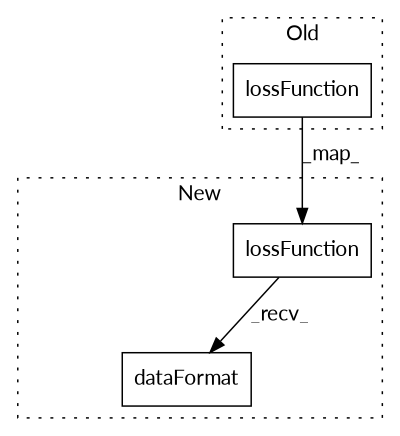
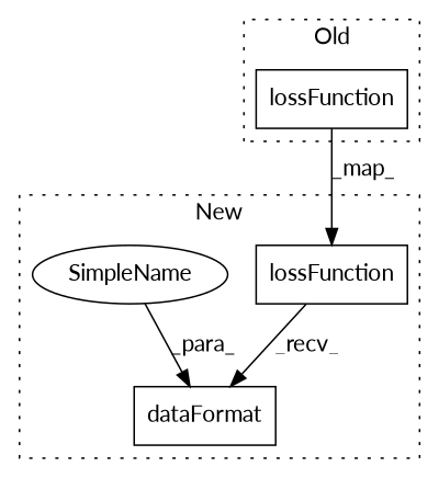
  digraph {
    fontname=Lato
    node [a=32 l="13,1" shape=box fontname=Lato]
    edge [fontname=Lato]
    n1 [label=lossFunction s="4564,4607"]
    n2 [l="11,1" label=dataFormat s="4609,4633"]
+   n3 [a=42 l=13 label=SimpleName s=4620 shape=ellipse]
    n4 [label=lossFunction s="4297,4340"]
    subgraph cluster_1 {
      label=New
      style=dotted
      n1
      n2
+     n3
    }
    subgraph cluster_2 {
      label=Old
      style=dotted
      n4
    }
    n1 -> n2 [label=_recv_]
+   n3 -> n2 [label=_para_]
    n4 -> n1 [label=_map_]
  }
